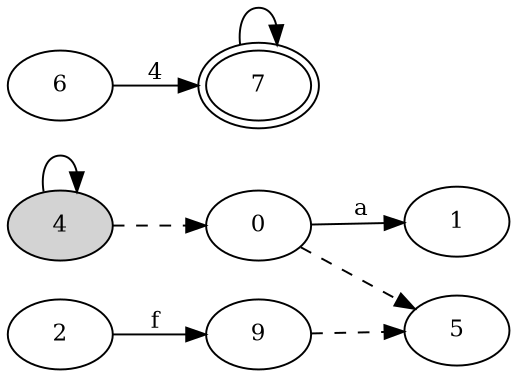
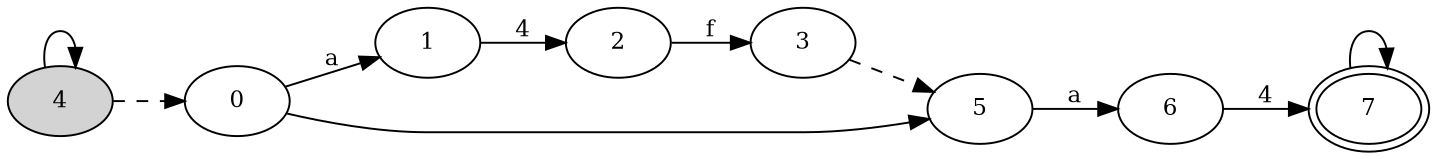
  digraph {
    rankdir=LR
    node [fillcolor=white fontsize=12 peripheries=1 shape=ellipse style=filled]
    edge [fontsize=12]
    4 [fillcolor="#d3d3d3ff"]
    0
    1
    5
    7 [peripheries=2]
    2
    6
-   3 [label=9]
+   3
    4 -> 4
    4 -> 0 [style=dashed]
    0 -> 1 [label=a]
-   0 -> 5 [style=dashed]
+   0 -> 5 [style=solid]
+   1 -> 2 [label=4]
+   5 -> 6 [label=a]
    7 -> 7
    2 -> 3 [label=f]
    6 -> 7 [label=4]
    3 -> 5 [style=dashed]
  }
